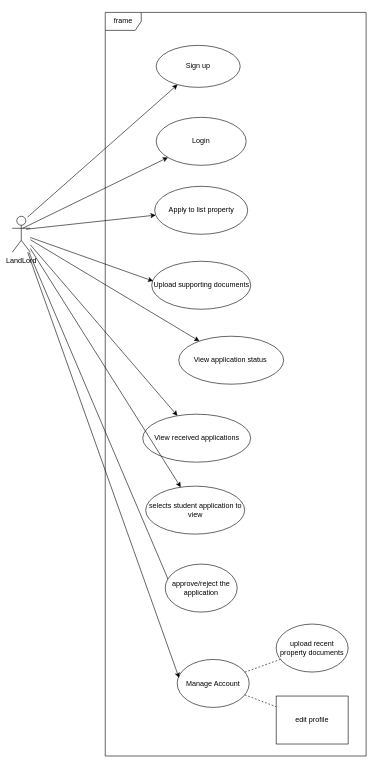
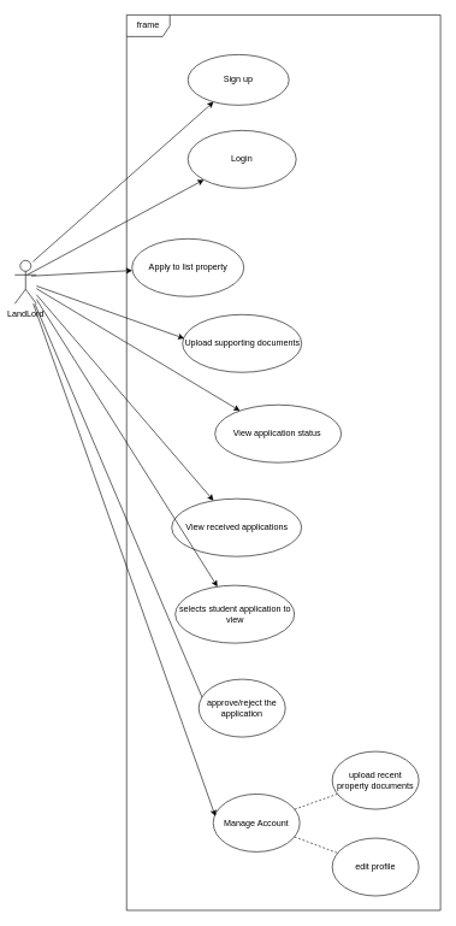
  <mxCell id="0" />
  <mxCell id="1" parent="0" />
  <mxCell id="2" value="LandLord" style="shape=umlActor;verticalLabelPosition=bottom;verticalAlign=top;html=1;" parent="1" vertex="1"><mxGeometry x="20" y="360" width="30" height="60" as="geometry" /></mxCell>
  <mxCell id="3" value="frame" style="shape=umlFrame;whiteSpace=wrap;html=1;pointerEvents=0;" parent="1" vertex="1"><mxGeometry x="175" y="20" width="435" height="1240" as="geometry" /></mxCell>
  <mxCell id="4" value="Sign up" style="ellipse;whiteSpace=wrap;html=1;" parent="1" vertex="1"><mxGeometry x="260" y="75" width="140" height="70" as="geometry" /></mxCell>
- <mxCell id="5" value="Login" style="ellipse;whiteSpace=wrap;html=1;" vertex="1" parent="1"><mxGeometry x="260" y="195" width="150" height="80" as="geometry" /></mxCell>
- <mxCell id="6" value="Apply to list property" style="ellipse;whiteSpace=wrap;html=1;" vertex="1" parent="1"><mxGeometry x="257.5" y="310" width="155" height="80" as="geometry" /></mxCell>
+ <mxCell id="5" value="Login" style="ellipse;whiteSpace=wrap;html=1;" vertex="1" parent="1"><mxGeometry x="260" y="180" width="150" height="80" as="geometry" /></mxCell>
+ <mxCell id="6" value="Apply to list property" style="ellipse;whiteSpace=wrap;html=1;" vertex="1" parent="1"><mxGeometry x="182.5" y="330" width="155" height="80" as="geometry" /></mxCell>
  <mxCell id="7" value="Upload supporting documents" style="ellipse;whiteSpace=wrap;html=1;" vertex="1" parent="1"><mxGeometry x="252.5" y="435" width="165" height="80" as="geometry" /></mxCell>
  <mxCell id="8" value="View application status&amp;nbsp;" style="ellipse;whiteSpace=wrap;html=1;" vertex="1" parent="1"><mxGeometry x="297.5" y="560" width="175" height="80" as="geometry" /></mxCell>
  <mxCell id="9" value="View received applications" style="ellipse;whiteSpace=wrap;html=1;" vertex="1" parent="1"><mxGeometry x="237.5" y="690" width="180" height="80" as="geometry" /></mxCell>
  <mxCell id="10" value="selects student application to view" style="ellipse;whiteSpace=wrap;html=1;" vertex="1" parent="1"><mxGeometry x="242.5" y="810" width="165" height="80" as="geometry" /></mxCell>
  <mxCell id="11" value="approve/reject the application" style="ellipse;whiteSpace=wrap;html=1;" vertex="1" parent="1"><mxGeometry x="275" y="940" width="120" height="80" as="geometry" /></mxCell>
  <mxCell id="12" value="Manage Account" style="ellipse;whiteSpace=wrap;html=1;" vertex="1" parent="1"><mxGeometry x="295" y="1099" width="120" height="80" as="geometry" /></mxCell>
  <mxCell id="13" value="" style="endArrow=classic;html=1;rounded=0;exitX=0.573;exitY=0.333;exitDx=0;exitDy=0;exitPerimeter=0;" edge="1" parent="1" source="2" target="5"><mxGeometry width="50" height="50" relative="1" as="geometry"><mxPoint x="20" y="370" as="sourcePoint" /><mxPoint x="70" y="320" as="targetPoint" /></mxGeometry></mxCell>
  <mxCell id="14" value="" style="endArrow=classic;html=1;rounded=0;exitX=0.84;exitY=0.027;exitDx=0;exitDy=0;exitPerimeter=0;" edge="1" parent="1" source="2" target="4"><mxGeometry width="50" height="50" relative="1" as="geometry"><mxPoint x="50" y="350" as="sourcePoint" /><mxPoint x="70" y="320" as="targetPoint" /></mxGeometry></mxCell>
  <mxCell id="15" value="" style="endArrow=classic;html=1;rounded=0;exitX=0.76;exitY=0.36;exitDx=0;exitDy=0;exitPerimeter=0;" edge="1" parent="1" source="2" target="6"><mxGeometry width="50" height="50" relative="1" as="geometry"><mxPoint x="20" y="370" as="sourcePoint" /><mxPoint x="70" y="320" as="targetPoint" /></mxGeometry></mxCell>
  <mxCell id="16" value="" style="endArrow=classic;html=1;rounded=0;entryX=0.014;entryY=0.413;entryDx=0;entryDy=0;entryPerimeter=0;" edge="1" parent="1" source="2" target="7"><mxGeometry width="50" height="50" relative="1" as="geometry"><mxPoint x="20" y="550" as="sourcePoint" /><mxPoint x="70" y="500" as="targetPoint" /></mxGeometry></mxCell>
  <mxCell id="17" value="" style="endArrow=classic;html=1;rounded=0;" edge="1" parent="1" source="2" target="8"><mxGeometry width="50" height="50" relative="1" as="geometry"><mxPoint x="20" y="550" as="sourcePoint" /><mxPoint x="70" y="500" as="targetPoint" /></mxGeometry></mxCell>
  <mxCell id="18" value="" style="endArrow=classic;html=1;rounded=0;" edge="1" parent="1" source="2" target="9"><mxGeometry width="50" height="50" relative="1" as="geometry"><mxPoint x="20" y="740" as="sourcePoint" /><mxPoint x="70" y="690" as="targetPoint" /></mxGeometry></mxCell>
  <mxCell id="19" value="" style="endArrow=classic;html=1;rounded=0;" edge="1" parent="1" source="2" target="10"><mxGeometry width="50" height="50" relative="1" as="geometry"><mxPoint x="20" y="800" as="sourcePoint" /><mxPoint x="70" y="750" as="targetPoint" /></mxGeometry></mxCell>
  <mxCell id="20" value="" style="endArrow=none;html=1;rounded=0;entryX=0.038;entryY=0.31;entryDx=0;entryDy=0;entryPerimeter=0;" edge="1" parent="1" source="2" target="11"><mxGeometry width="50" height="50" relative="1" as="geometry"><mxPoint x="80" y="800" as="sourcePoint" /><mxPoint x="130" y="750" as="targetPoint" /></mxGeometry></mxCell>
  <mxCell id="21" value="" style="endArrow=classic;html=1;rounded=0;entryX=0.025;entryY=0.383;entryDx=0;entryDy=0;entryPerimeter=0;" edge="1" parent="1" source="2" target="12"><mxGeometry width="50" height="50" relative="1" as="geometry"><mxPoint x="60" y="630" as="sourcePoint" /><mxPoint x="130" y="1020" as="targetPoint" /></mxGeometry></mxCell>
  <mxCell id="22" value="" style="endArrow=none;dashed=1;html=1;rounded=0;" edge="1" parent="1" source="12" target="23"><mxGeometry width="50" height="50" relative="1" as="geometry"><mxPoint x="400" y="1130" as="sourcePoint" /><mxPoint x="450" y="1080" as="targetPoint" /></mxGeometry></mxCell>
  <mxCell id="23" value="upload recent property documents" style="ellipse;whiteSpace=wrap;html=1;" vertex="1" parent="1"><mxGeometry x="460" y="1040" width="120" height="80" as="geometry" /></mxCell>
- <mxCell id="24" value="edit profile" style="whiteSpace=wrap;html=1;rounded=0;" vertex="1" parent="1"><mxGeometry x="460" y="1160" width="120" height="80" as="geometry" /></mxCell>
+ <mxCell id="24" value="edit profile" style="ellipse;whiteSpace=wrap;html=1;" vertex="1" parent="1"><mxGeometry x="460" y="1160" width="120" height="80" as="geometry" /></mxCell>
  <mxCell id="25" value="" style="endArrow=none;dashed=1;html=1;rounded=0;" edge="1" parent="1" source="12" target="24"><mxGeometry width="50" height="50" relative="1" as="geometry"><mxPoint x="395" y="1190" as="sourcePoint" /><mxPoint x="445" y="1140" as="targetPoint" /></mxGeometry></mxCell>
